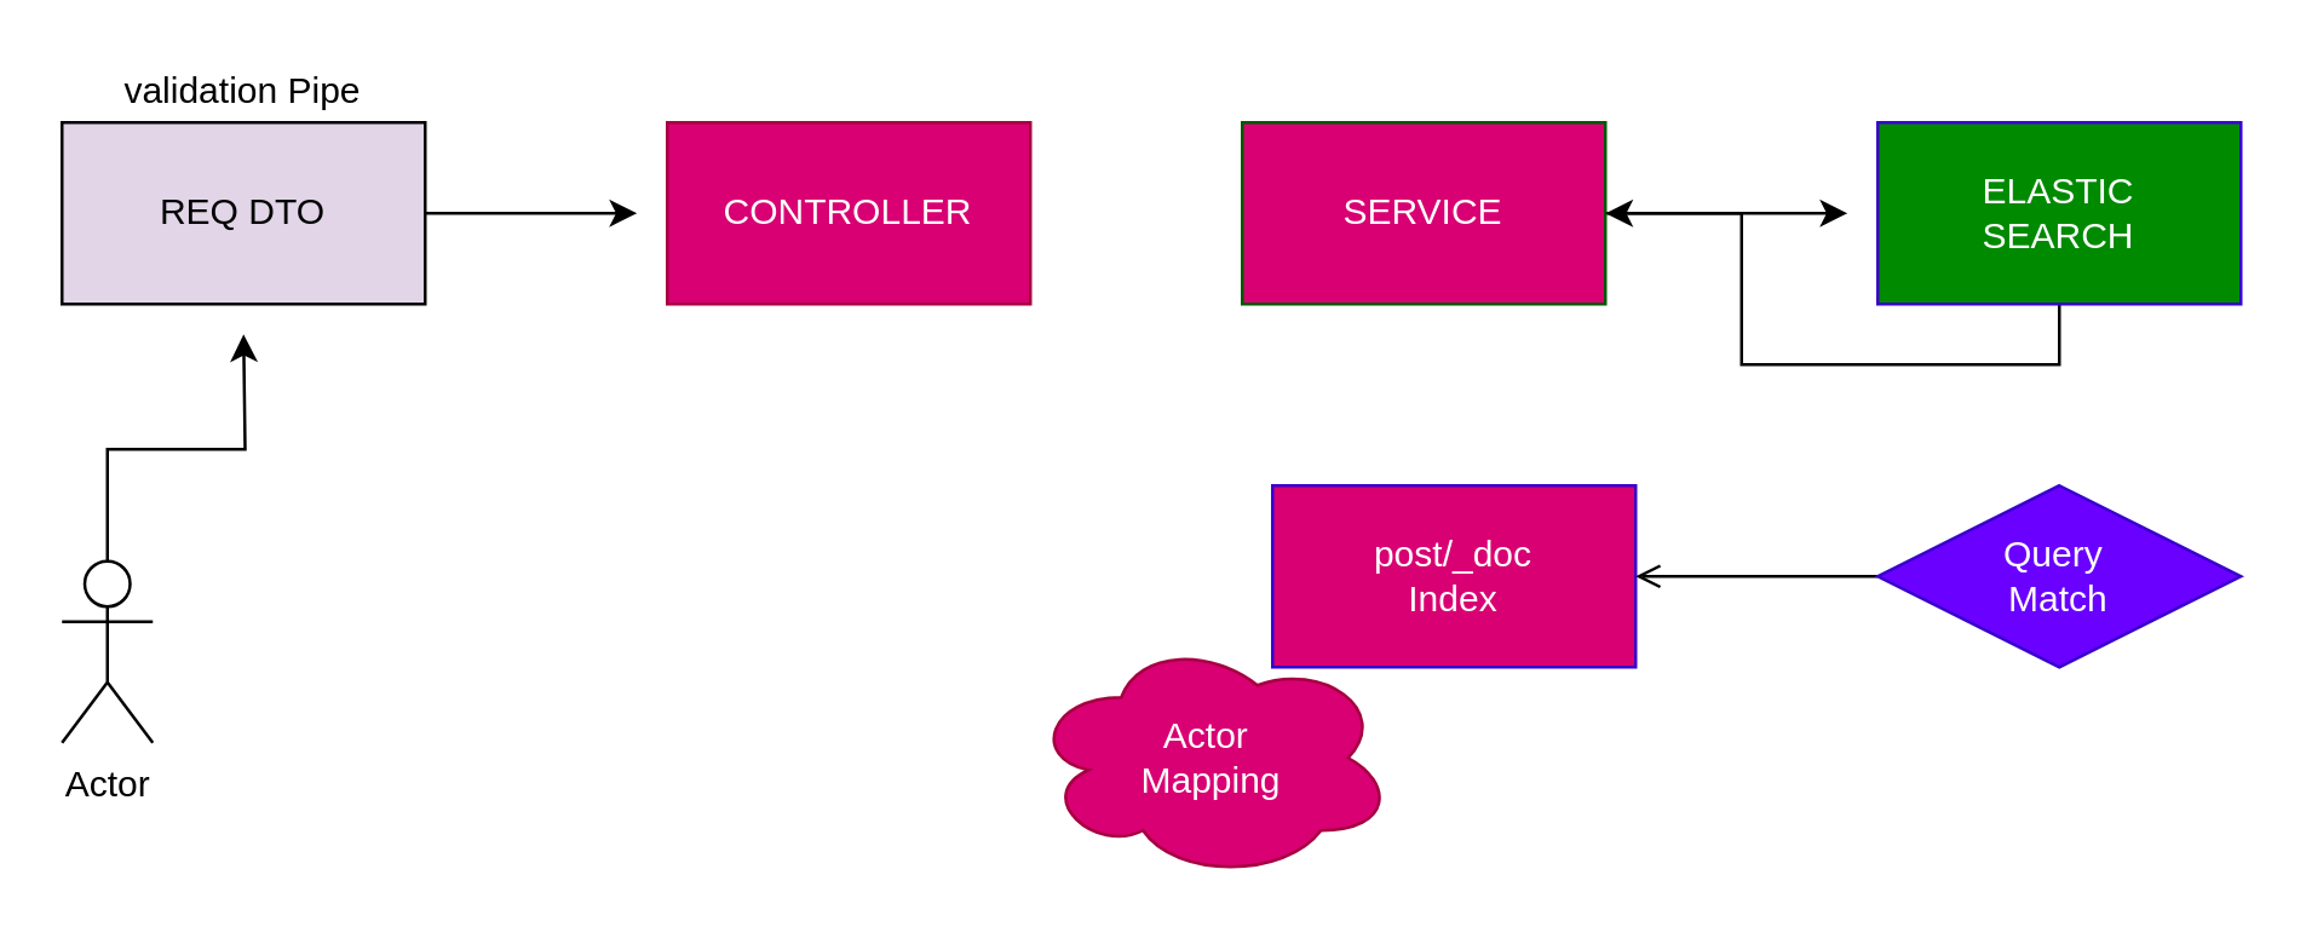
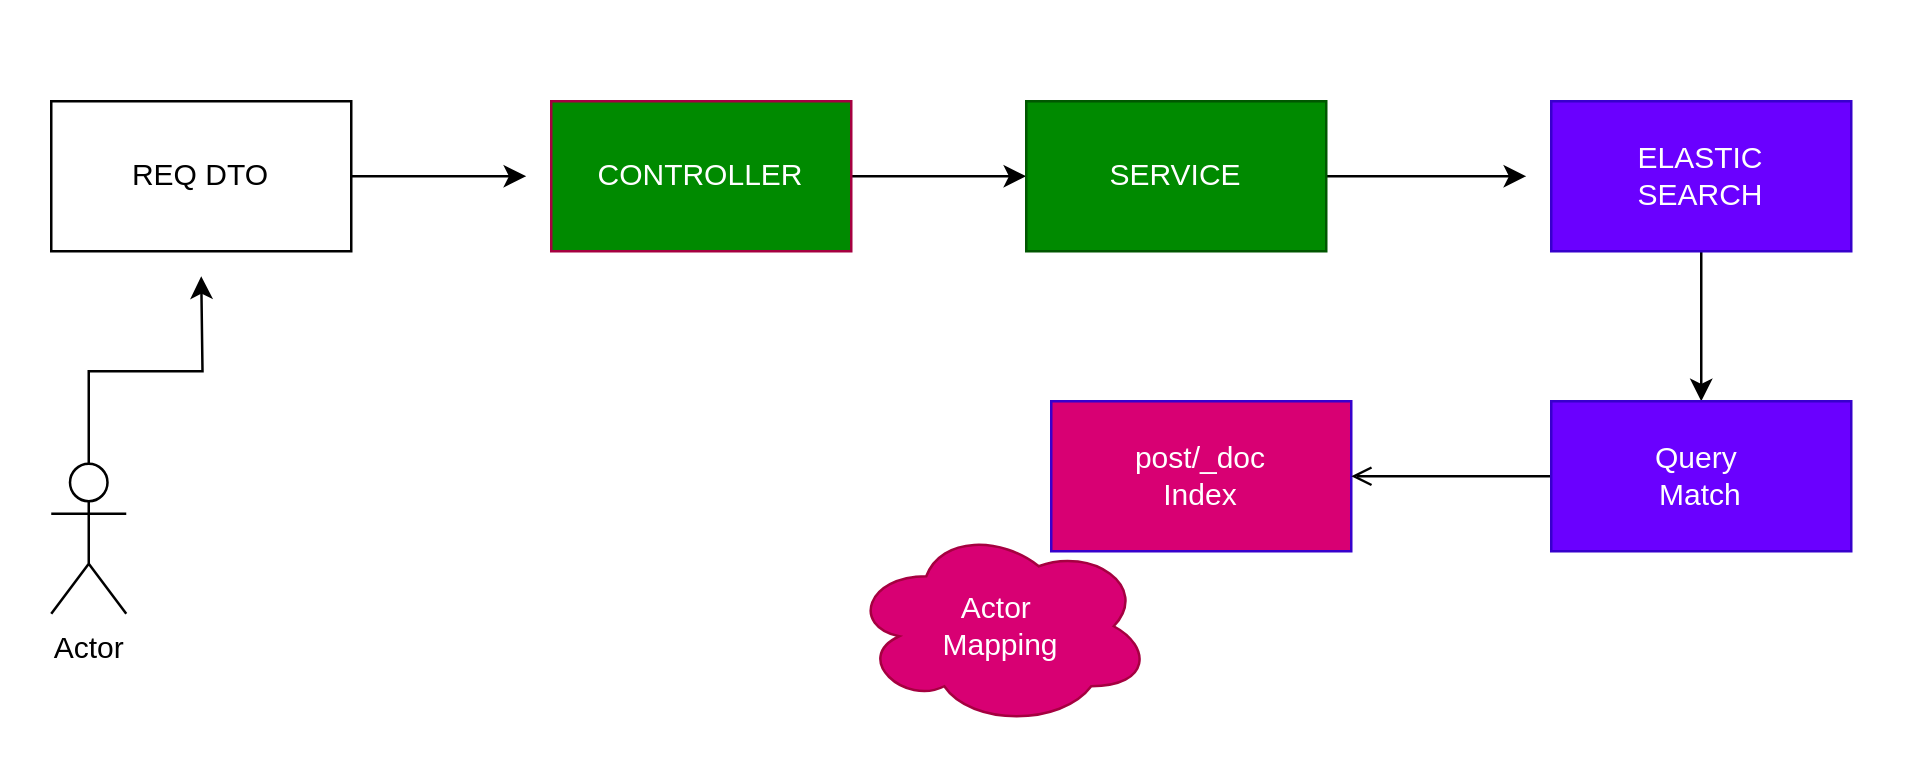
  <mxCell id="0" />
  <mxCell id="1" parent="0" />
  <mxCell id="2" style="edgeStyle=orthogonalEdgeStyle;rounded=0;orthogonalLoop=1;jettySize=auto;html=1;exitX=1;exitY=0.5;exitDx=0;exitDy=0;" edge="1" parent="1" source="3"><mxGeometry relative="1" as="geometry"><mxPoint x="210" y="70" as="targetPoint" /></mxGeometry></mxCell>
- <mxCell id="3" value="REQ DTO" style="rounded=0;whiteSpace=wrap;html=1;fillColor=#e1d5e7;" vertex="1" parent="1"><mxGeometry x="20" y="40" width="120" height="60" as="geometry" /></mxCell>
- <mxCell id="5" value="CONTROLLER" style="rounded=0;whiteSpace=wrap;html=1;fillColor=#d80073;strokeColor=#A50040;fontColor=#ffffff;" vertex="1" parent="1"><mxGeometry x="220" y="40" width="120" height="60" as="geometry" /></mxCell>
+ <mxCell id="3" value="REQ DTO" style="rounded=0;whiteSpace=wrap;html=1;" vertex="1" parent="1"><mxGeometry x="20" y="40" width="120" height="60" as="geometry" /></mxCell>
+ <mxCell id="4" style="edgeStyle=orthogonalEdgeStyle;rounded=0;orthogonalLoop=1;jettySize=auto;html=1;exitX=1;exitY=0.5;exitDx=0;exitDy=0;entryX=0;entryY=0.5;entryDx=0;entryDy=0;" edge="1" parent="1" source="5" target="9"><mxGeometry relative="1" as="geometry" /></mxCell>
+ <mxCell id="5" value="CONTROLLER" style="rounded=0;whiteSpace=wrap;html=1;fillColor=#008a00;strokeColor=#A50040;fontColor=#ffffff;" vertex="1" parent="1"><mxGeometry x="220" y="40" width="120" height="60" as="geometry" /></mxCell>
  <mxCell id="6" style="edgeStyle=orthogonalEdgeStyle;rounded=0;orthogonalLoop=1;jettySize=auto;html=1;exitX=1;exitY=0.5;exitDx=0;exitDy=0;entryX=0;entryY=0.5;entryDx=0;entryDy=0;" edge="1" parent="1"><mxGeometry relative="1" as="geometry"><mxPoint x="460" y="110" as="sourcePoint" /></mxGeometry></mxCell>
  <mxCell id="7" value="HTTP" style="edgeLabel;html=1;align=center;verticalAlign=middle;resizable=0;points=[];" vertex="1" connectable="0" parent="6"><mxGeometry x="-0.139" relative="1" as="geometry"><mxPoint as="offset" /></mxGeometry></mxCell>
  <mxCell id="8" style="edgeStyle=orthogonalEdgeStyle;rounded=0;orthogonalLoop=1;jettySize=auto;html=1;exitX=1;exitY=0.5;exitDx=0;exitDy=0;" edge="1" parent="1" source="9"><mxGeometry relative="1" as="geometry"><mxPoint x="610" y="70" as="targetPoint" /></mxGeometry></mxCell>
- <mxCell id="9" value="SERVICE" style="rounded=0;whiteSpace=wrap;html=1;fillColor=#d80073;strokeColor=#005700;fontColor=#ffffff;" vertex="1" parent="1"><mxGeometry x="410" y="40" width="120" height="60" as="geometry" /></mxCell>
- <mxCell id="10" style="edgeStyle=orthogonalEdgeStyle;rounded=0;orthogonalLoop=1;jettySize=auto;html=1;exitX=0.5;exitY=1;exitDx=0;exitDy=0;" edge="1" parent="1" source="11" target="9"><mxGeometry relative="1" as="geometry" /></mxCell>
- <mxCell id="11" value="ELASTIC &lt;br&gt;SEARCH" style="rounded=0;whiteSpace=wrap;html=1;fillColor=#008a00;strokeColor=#3700CC;fontColor=#ffffff;" vertex="1" parent="1"><mxGeometry x="620" y="40" width="120" height="60" as="geometry" /></mxCell>
+ <mxCell id="9" value="SERVICE" style="rounded=0;whiteSpace=wrap;html=1;fillColor=#008a00;strokeColor=#005700;fontColor=#ffffff;" vertex="1" parent="1"><mxGeometry x="410" y="40" width="120" height="60" as="geometry" /></mxCell>
+ <mxCell id="10" style="edgeStyle=orthogonalEdgeStyle;rounded=0;orthogonalLoop=1;jettySize=auto;html=1;exitX=0.5;exitY=1;exitDx=0;exitDy=0;entryX=0.5;entryY=0;entryDx=0;entryDy=0;" edge="1" parent="1" source="11" target="14"><mxGeometry relative="1" as="geometry" /></mxCell>
+ <mxCell id="11" value="ELASTIC &lt;br&gt;SEARCH" style="rounded=0;whiteSpace=wrap;html=1;fillColor=#6a00ff;strokeColor=#3700CC;fontColor=#ffffff;" vertex="1" parent="1"><mxGeometry x="620" y="40" width="120" height="60" as="geometry" /></mxCell>
  <mxCell id="12" value="post/_doc&lt;br&gt;Index" style="rounded=0;whiteSpace=wrap;html=1;fillColor=#d80073;strokeColor=#3700CC;fontColor=#ffffff;" vertex="1" parent="1"><mxGeometry x="420" y="160" width="120" height="60" as="geometry" /></mxCell>
  <mxCell id="13" style="edgeStyle=orthogonalEdgeStyle;rounded=0;orthogonalLoop=1;jettySize=auto;html=1;exitX=0;exitY=0.5;exitDx=0;exitDy=0;entryX=1;entryY=0.5;entryDx=0;entryDy=0;endArrow=open;" edge="1" parent="1" source="14" target="12"><mxGeometry relative="1" as="geometry" /></mxCell>
- <mxCell id="14" value="Query&amp;nbsp;&lt;br&gt;Match" style="rhombus;whiteSpace=wrap;html=1;fillColor=#6a00ff;strokeColor=#3700CC;fontColor=#ffffff;" vertex="1" parent="1"><mxGeometry x="620" y="160" width="120" height="60" as="geometry" /></mxCell>
+ <mxCell id="14" value="Query&amp;nbsp;&lt;br&gt;Match" style="rounded=0;whiteSpace=wrap;html=1;fillColor=#6a00ff;strokeColor=#3700CC;fontColor=#ffffff;" vertex="1" parent="1"><mxGeometry x="620" y="160" width="120" height="60" as="geometry" /></mxCell>
  <mxCell id="15" value="Actor&amp;nbsp;&lt;br&gt;Mapping" style="ellipse;shape=cloud;whiteSpace=wrap;html=1;fillColor=#d80073;strokeColor=#A50040;fontColor=#ffffff;" vertex="1" parent="1"><mxGeometry x="340" y="210" width="120" height="80" as="geometry" /></mxCell>
  <mxCell id="16" style="edgeStyle=orthogonalEdgeStyle;rounded=0;orthogonalLoop=1;jettySize=auto;html=1;exitX=0.5;exitY=0;exitDx=0;exitDy=0;exitPerimeter=0;" edge="1" parent="1" source="17"><mxGeometry relative="1" as="geometry"><mxPoint x="80" y="110" as="targetPoint" /></mxGeometry></mxCell>
  <mxCell id="17" value="Actor" style="shape=umlActor;verticalLabelPosition=bottom;verticalAlign=top;html=1;outlineConnect=0;" vertex="1" parent="1"><mxGeometry x="20" y="185" width="30" height="60" as="geometry" /></mxCell>
- <mxCell id="18" value="validation Pipe" style="text;html=1;strokeColor=none;fillColor=none;align=center;verticalAlign=middle;whiteSpace=wrap;rounded=0;" vertex="1" parent="1"><mxGeometry x="20" y="20" width="120" height="20" as="geometry" /></mxCell>
